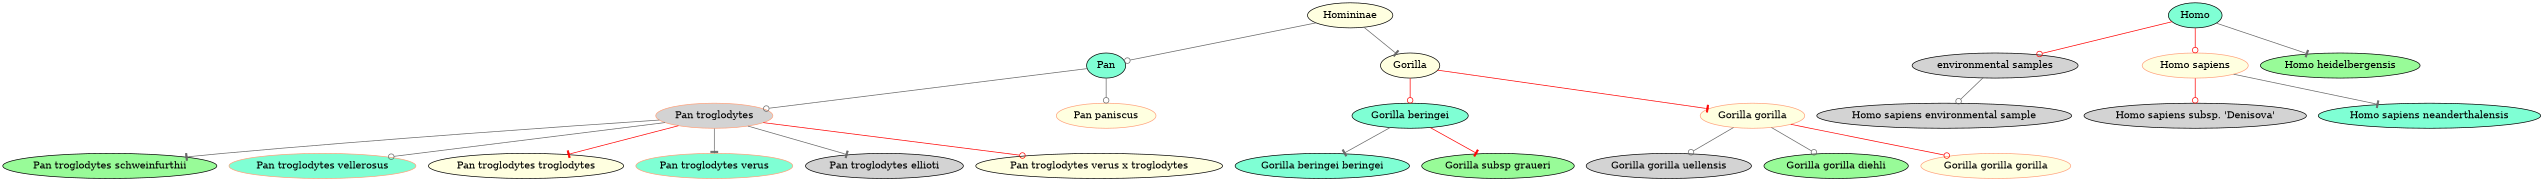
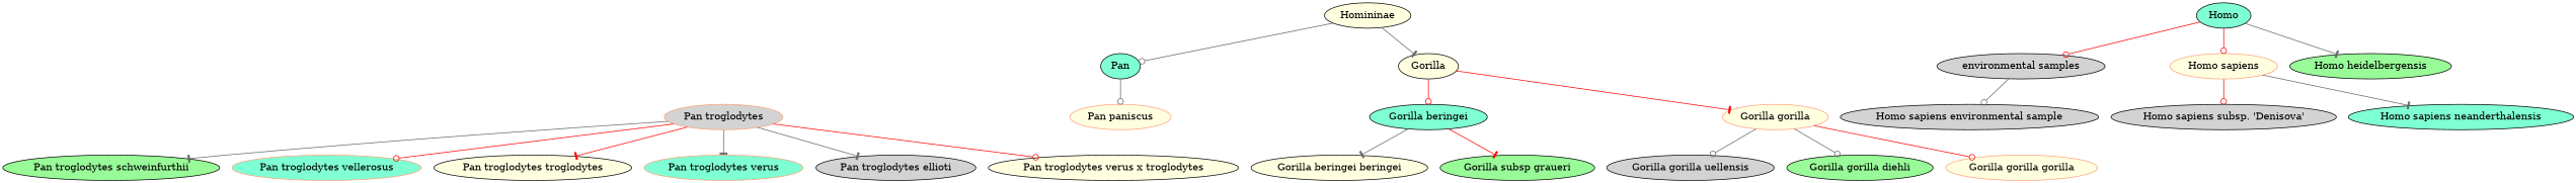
  digraph {
    node [fillcolor=lightyellow style=filled]
    edge [arrowhead=odot color=gray40]
    n1 [color=lightsalmon fillcolor=lightgrey label="Pan troglodytes"]
    n2 [fillcolor=palegreen label="Pan troglodytes schweinfurthii"]
    n3 [color=lightsalmon fillcolor=aquamarine label="Pan troglodytes vellerosus"]
    n4 [label="Pan troglodytes troglodytes"]
    n5 [color=lightsalmon fillcolor=aquamarine label="Pan troglodytes verus"]
    n6 [fillcolor=lightgrey label="Pan troglodytes ellioti"]
    n7 [label="Pan troglodytes verus x troglodytes"]
    n8 [fillcolor=aquamarine label=Pan]
    n9 [color=lightsalmon label="Pan paniscus"]
    n10 [fillcolor=lightgrey label="environmental samples"]
    n11 [fillcolor=lightgrey label="Homo sapiens environmental sample"]
    n12 [color=lightsalmon label="Homo sapiens"]
    n13 [fillcolor=lightgrey label="Homo sapiens subsp. 'Denisova'"]
    n14 [fillcolor=aquamarine label="Homo sapiens neanderthalensis"]
    n15 [fillcolor=aquamarine label=Homo]
    n16 [fillcolor=palegreen label="Homo heidelbergensis"]
    n17 [fillcolor=aquamarine label="Gorilla beringei"]
-   n18 [fillcolor=aquamarine label="Gorilla beringei beringei"]
+   n18 [label="Gorilla beringei beringei"]
    n19 [fillcolor=palegreen label="Gorilla subsp graueri"]
    n20 [color=lightsalmon label="Gorilla gorilla"]
    n21 [fillcolor=lightgrey label="Gorilla gorilla uellensis"]
    n22 [fillcolor=palegreen label="Gorilla gorilla diehli"]
    n23 [color=lightsalmon label="Gorilla gorilla gorilla"]
    n24 [label=Gorilla]
    n25 [label=Homininae]
    n1 -> n2 [arrowhead=tee]
-   n1 -> n3
+   n1 -> n3 [color=red]
    n1 -> n4 [arrowhead=tee color=red]
    n1 -> n5 [arrowhead=tee]
    n1 -> n6 [arrowhead=tee]
    n1 -> n7 [color=red]
-   n8 -> n1
    n8 -> n9
    n10 -> n11
    n12 -> n13 [color=red]
    n12 -> n14 [arrowhead=tee]
    n15 -> n10 [color=red]
    n15 -> n12 [color=red]
    n15 -> n16 [arrowhead=tee]
    n17 -> n18 [arrowhead=tee]
    n17 -> n19 [arrowhead=tee color=red]
    n20 -> n21
    n20 -> n22
    n20 -> n23 [color=red]
    n24 -> n17 [color=red]
    n24 -> n20 [arrowhead=tee color=red]
    n25 -> n8
    n25 -> n24 [arrowhead=tee]
  }
